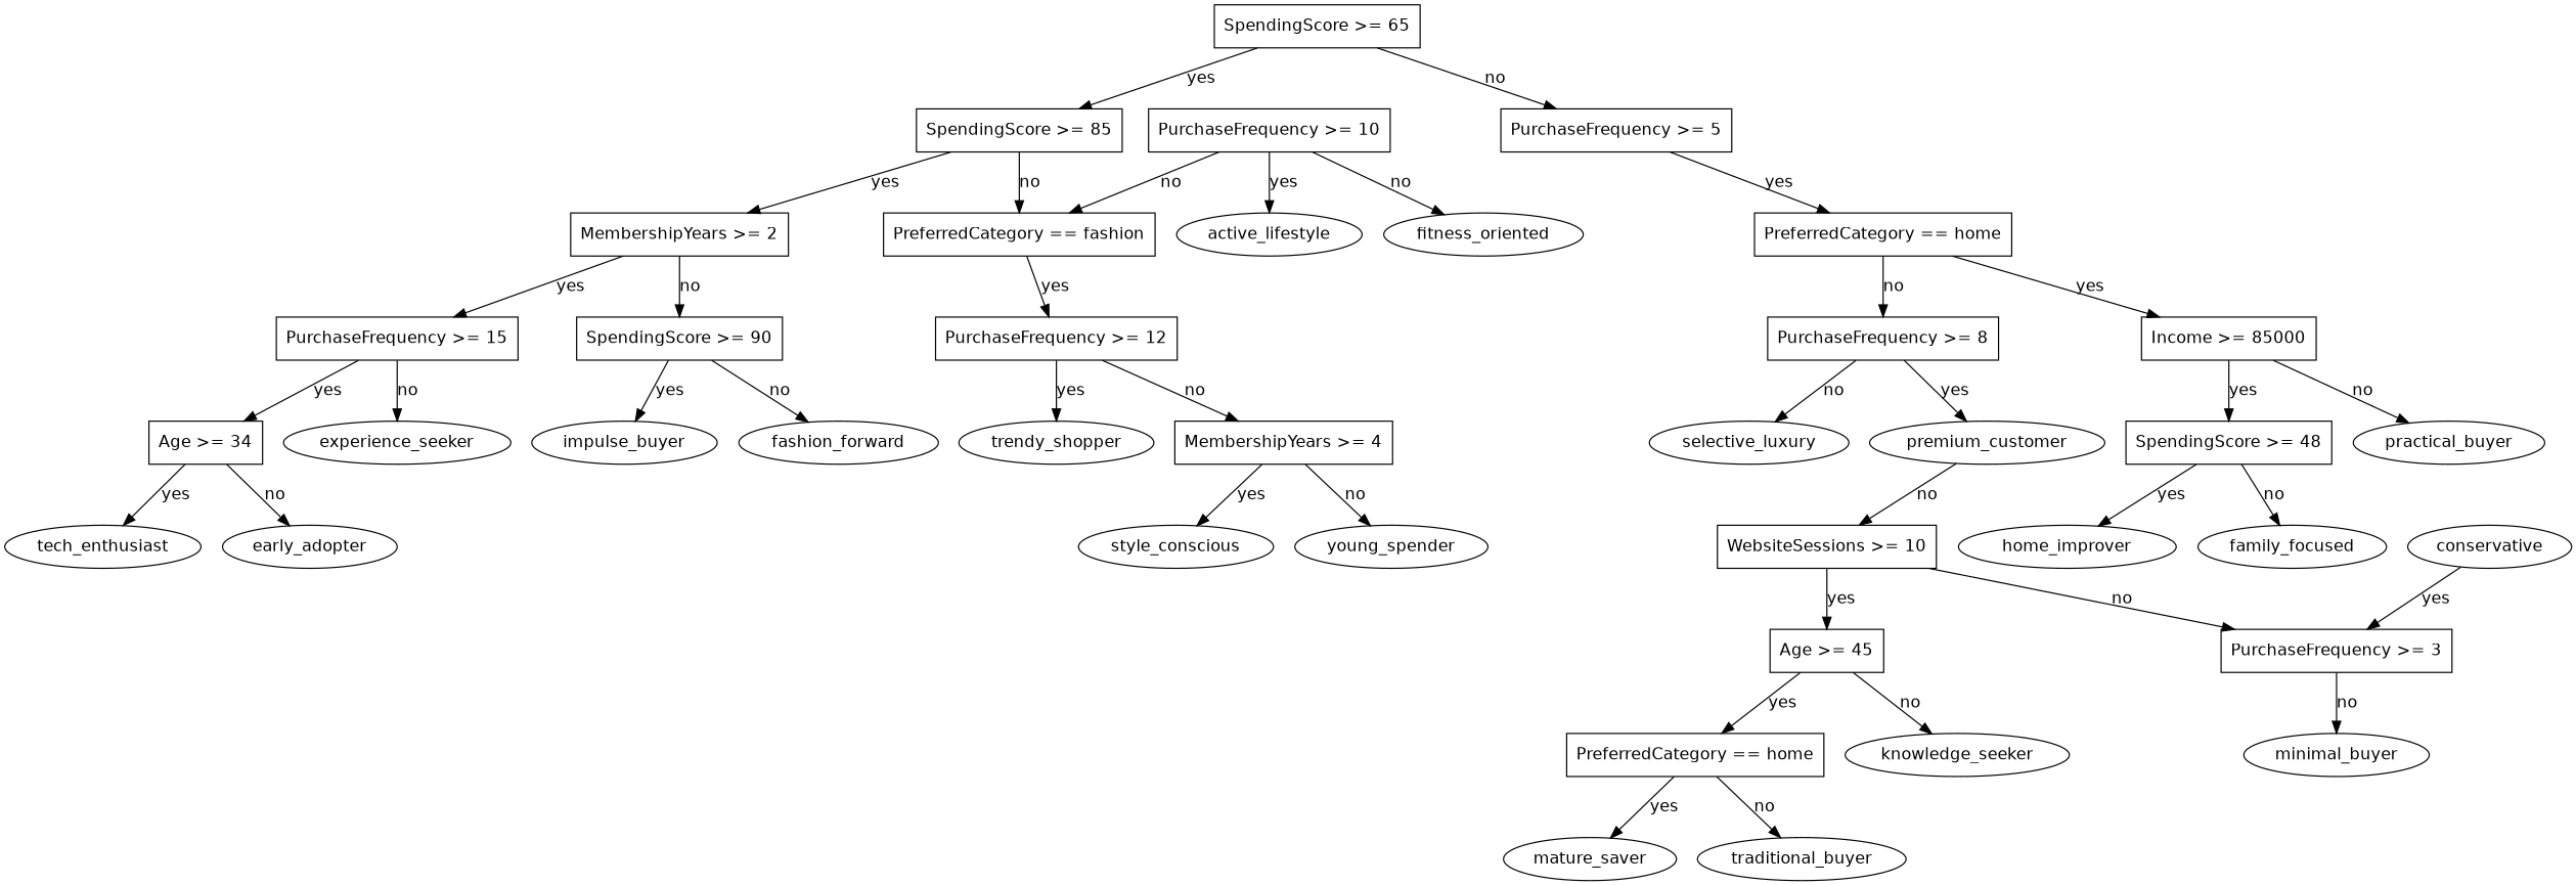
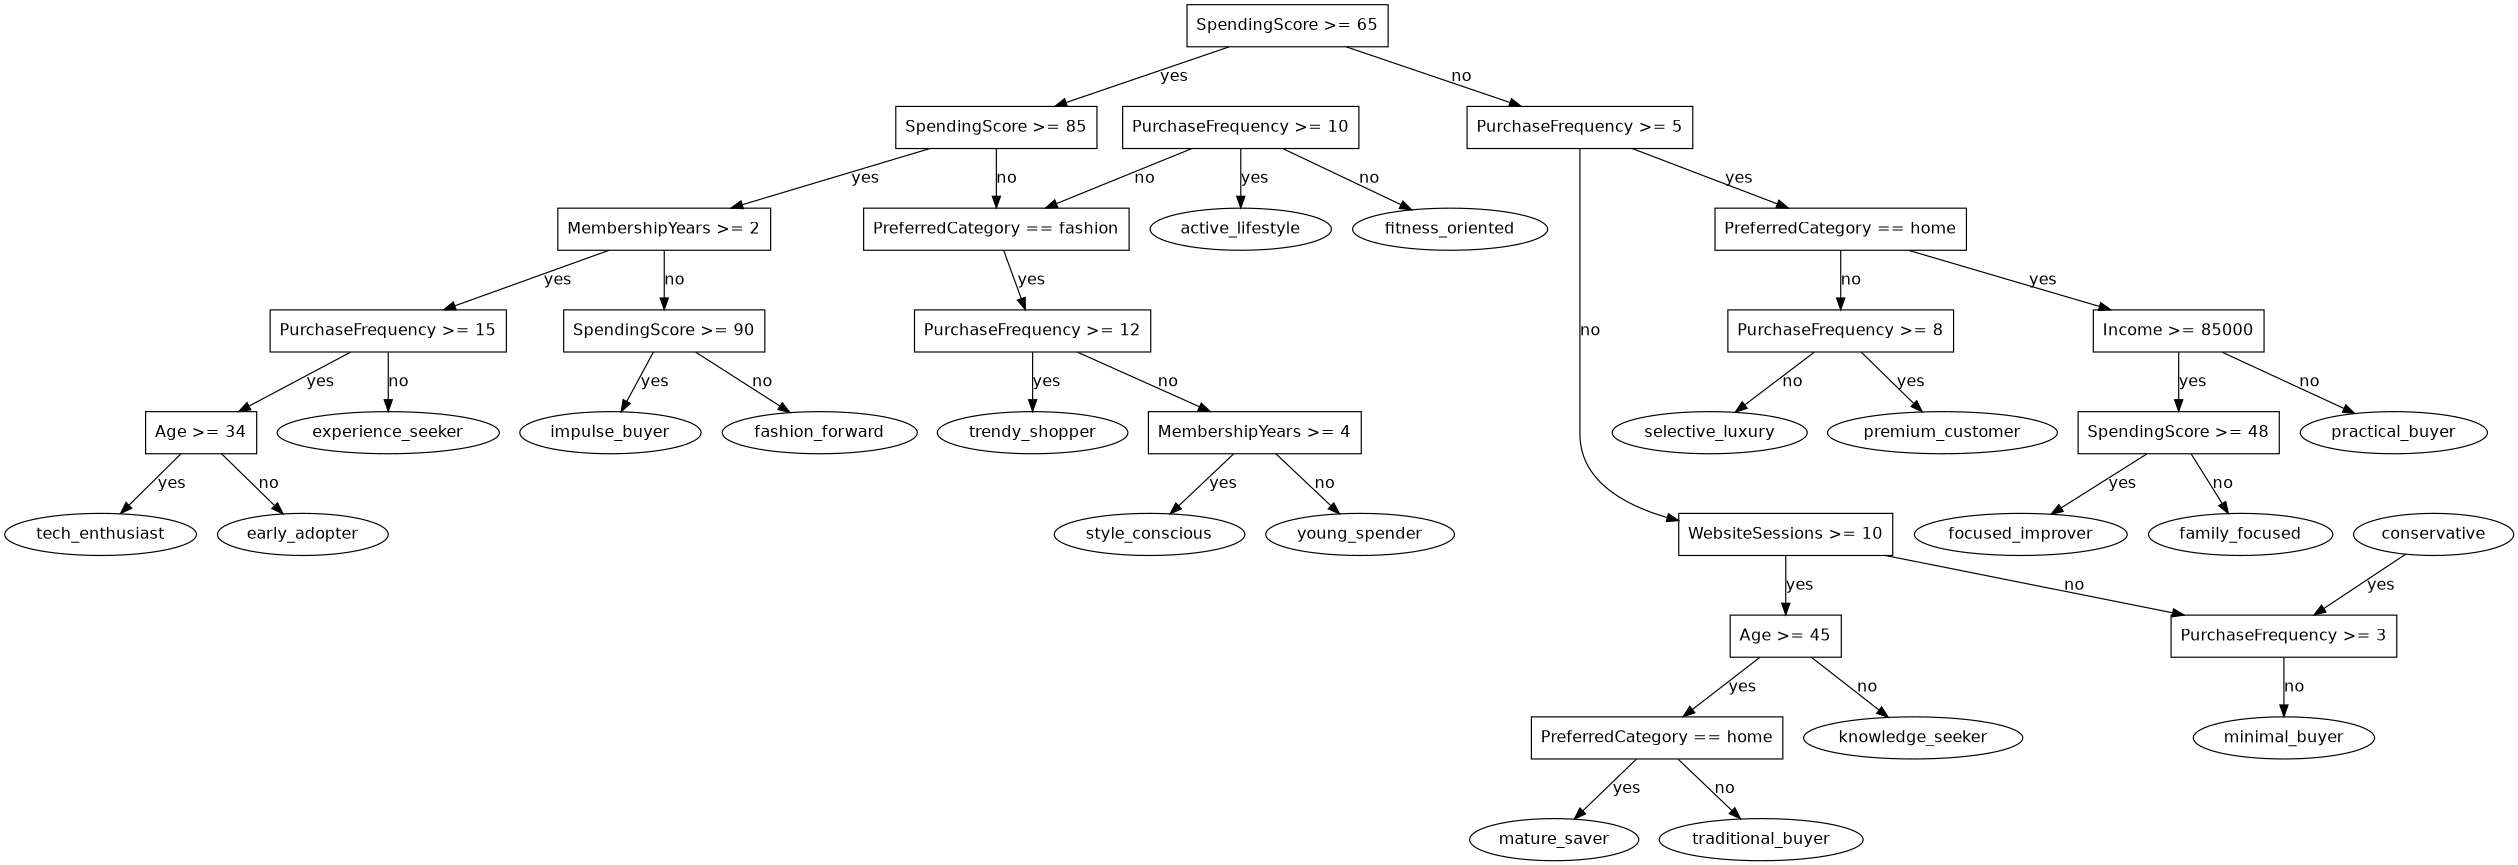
  digraph {
    fontname="DejaVu Sans"
    node [fontname="DejaVu Sans" shape=oval]
    edge [fontname="DejaVu Sans"]
    n1 [label="SpendingScore >= 65" shape=box]
    n2 [label="SpendingScore >= 85" shape=box]
    n3 [label="PurchaseFrequency >= 5" shape=box]
    n4 [label="MembershipYears >= 2" shape=box]
    n5 [label="PreferredCategory == fashion" shape=box]
    n6 [label="PreferredCategory == home" shape=box]
    n7 [label="WebsiteSessions >= 10" shape=box]
    n8 [label="PurchaseFrequency >= 15" shape=box]
    n9 [label="SpendingScore >= 90" shape=box]
    n10 [label="PurchaseFrequency >= 12" shape=box]
    n11 [label="Age >= 34" shape=box]
    n12 [label=experience_seeker]
    n13 [label=impulse_buyer]
    n14 [label=fashion_forward]
    n15 [label=tech_enthusiast]
    n16 [label=early_adopter]
    n17 [label=trendy_shopper]
    n18 [label="MembershipYears >= 4" shape=box]
    n19 [label="PurchaseFrequency >= 10" shape=box]
    n20 [label=active_lifestyle]
    n21 [label=fitness_oriented]
    n22 [label=style_conscious]
    n23 [label=young_spender]
    n24 [label="Income >= 85000" shape=box]
    n25 [label="PurchaseFrequency >= 8" shape=box]
    n26 [label="Age >= 45" shape=box]
    n27 [label="PurchaseFrequency >= 3" shape=box]
    n28 [label="SpendingScore >= 48" shape=box]
    n29 [label=practical_buyer]
    n30 [label=premium_customer]
    n31 [label=selective_luxury]
-   n32 [label=home_improver]
+   n32 [label=focused_improver]
    n33 [label=family_focused]
    n34 [label="PreferredCategory == home" shape=box]
    n35 [label=knowledge_seeker]
    n36 [label=minimal_buyer]
    n37 [label=mature_saver]
    n38 [label=traditional_buyer]
    n39 [label=conservative]
    n1 -> n2 [label=yes]
    n1 -> n3 [label=no]
    n2 -> n4 [label=yes]
    n2 -> n5 [label=no]
    n3 -> n6 [label=yes]
-   n30 -> n7 [label=no]
+   n3 -> n7 [label=no]
    n4 -> n8 [label=yes]
    n4 -> n9 [label=no]
    n5 -> n10 [label=yes]
    n6 -> n24 [label=yes]
    n6 -> n25 [label=no]
    n7 -> n26 [label=yes]
    n7 -> n27 [label=no]
    n8 -> n11 [label=yes]
    n8 -> n12 [label=no]
    n9 -> n13 [label=yes]
    n9 -> n14 [label=no]
    n10 -> n17 [label=yes]
    n10 -> n18 [label=no]
    n11 -> n15 [label=yes]
    n11 -> n16 [label=no]
    n18 -> n22 [label=yes]
    n18 -> n23 [label=no]
    n19 -> n5 [label=no]
    n19 -> n20 [label=yes]
    n19 -> n21 [label=no]
    n24 -> n28 [label=yes]
    n24 -> n29 [label=no]
    n25 -> n30 [label=yes]
    n25 -> n31 [label=no]
    n26 -> n34 [label=yes]
    n26 -> n35 [label=no]
    n27 -> n36 [label=no]
    n28 -> n32 [label=yes]
    n28 -> n33 [label=no]
    n34 -> n37 [label=yes]
    n34 -> n38 [label=no]
    n39 -> n27 [label=yes]
  }
